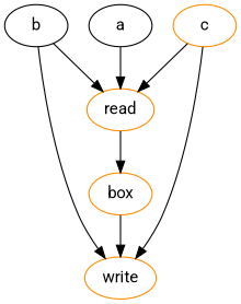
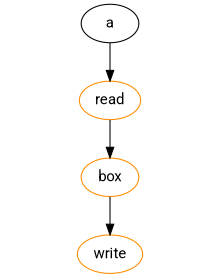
  digraph {
    fontname=Roboto
    node [color=darkorange fontname=Roboto]
    edge [fontname=Roboto]
    read
    box
    write
    a [color=black]
-   b [color=black]
-   c
    read -> box
    box -> write
    a -> read
-   b -> read
-   b -> write
-   c -> read
-   c -> write
  }
